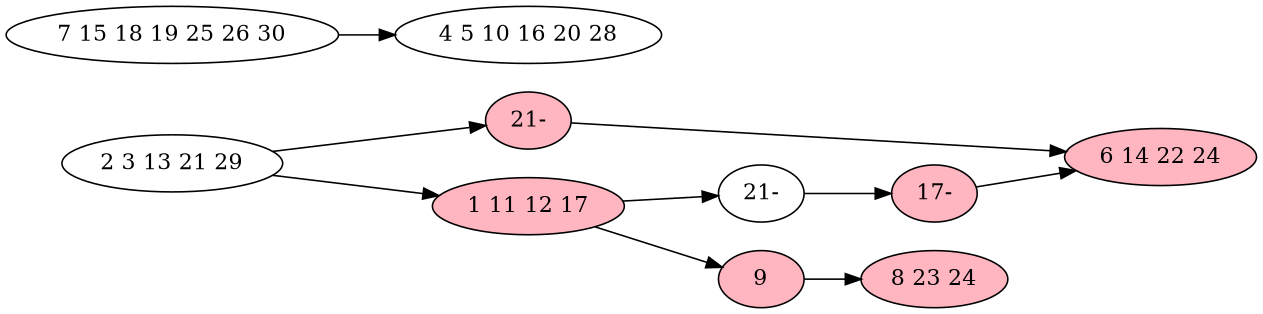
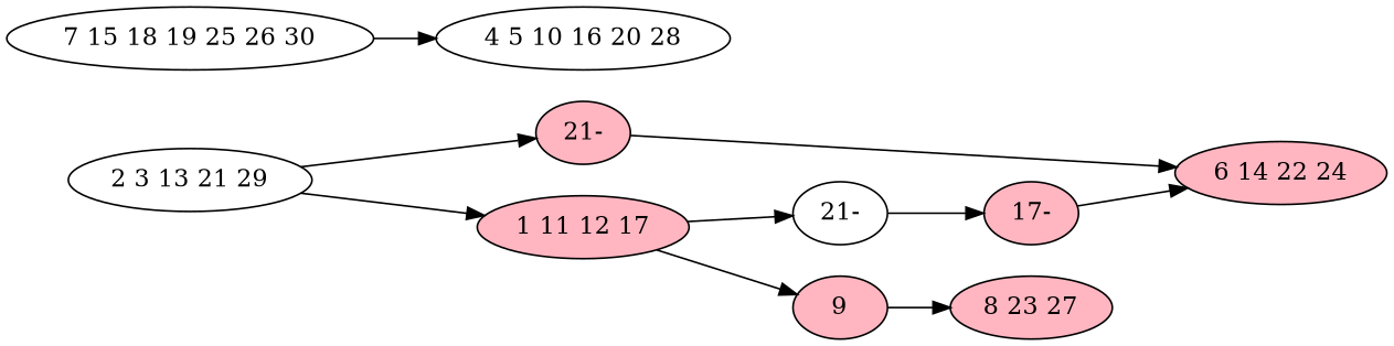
  digraph {
    rankdir=LR
    node [fillcolor=lightpink style=filled]
    n1 [fillcolor=white label="2 3 13 21 29"]
    n2 [label="21-"]
    n3 [label="1 11 12 17"]
    n4 [label="6 14 22 24"]
-   n5 [label="8 23 24"]
+   n5 [label="8 23 27"]
    n6 [fillcolor=white label="21-"]
    n7 [label=9]
    n8 [label="17-"]
    n9 [fillcolor=white label="7 15 18 19 25 26 30"]
    n10 [fillcolor=white label="4 5 10 16 20 28"]
    n1 -> n2
    n1 -> n3
    n2 -> n4
    n3 -> n6
    n3 -> n7
    n6 -> n8
    n7 -> n5
    n8 -> n4
    n9 -> n10
  }
